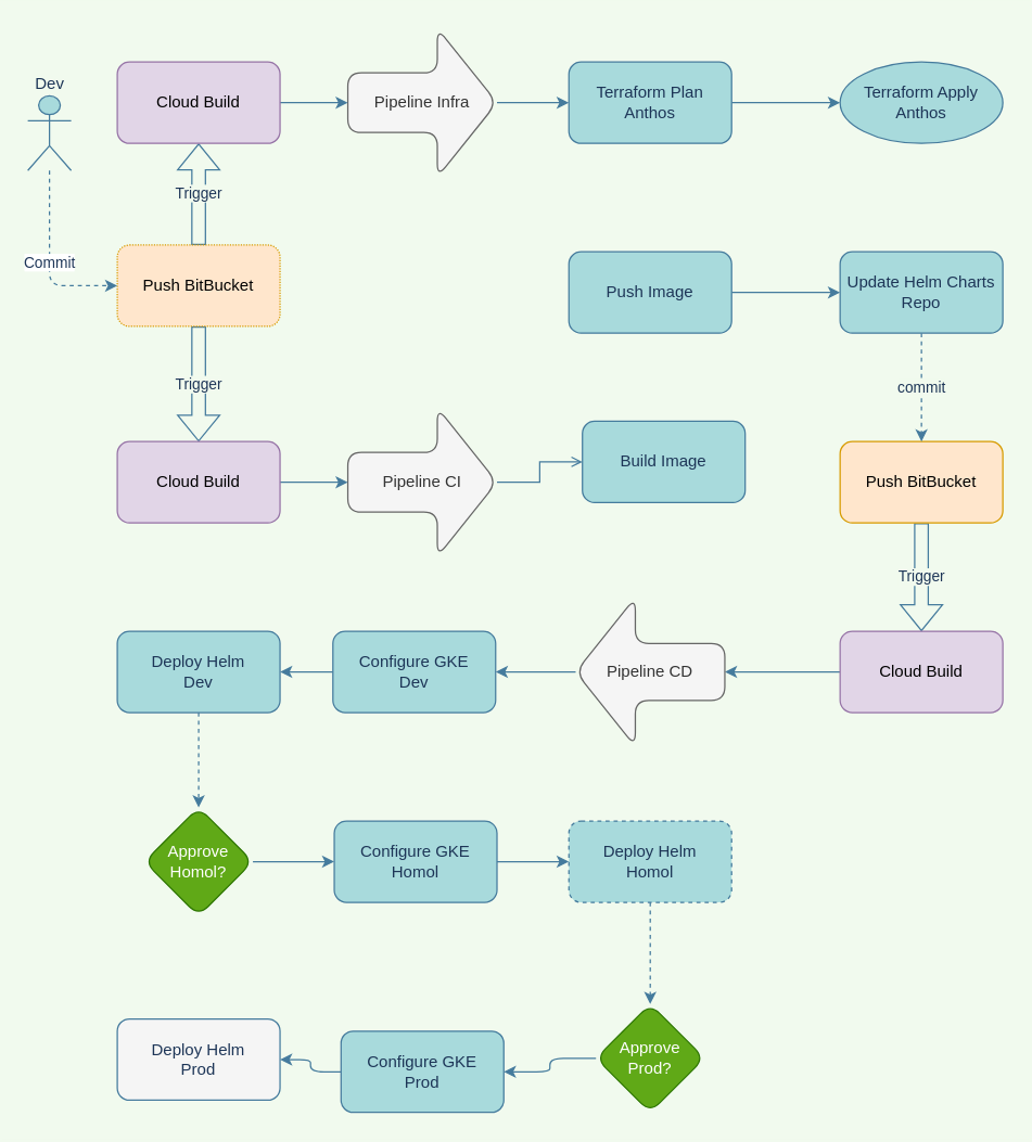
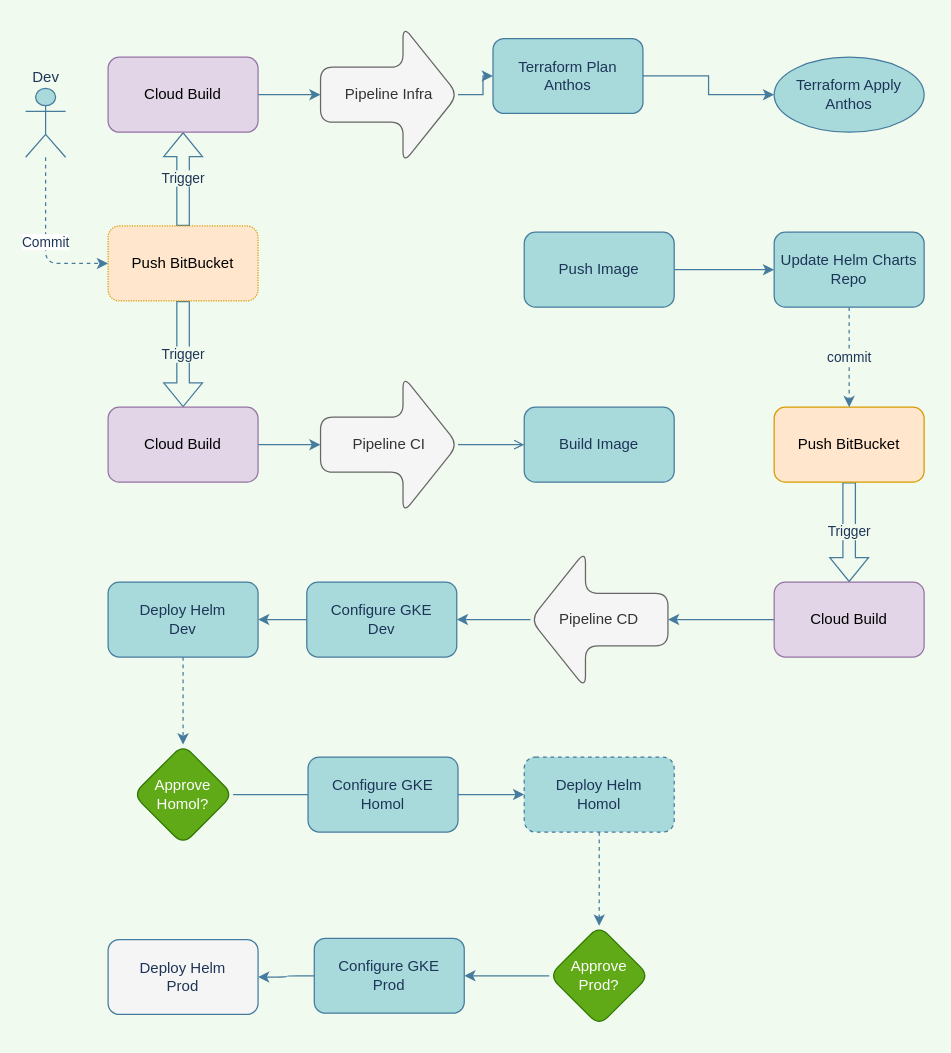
  <mxCell id="0" />
  <mxCell id="1" parent="0" />
  <mxCell id="2" value="Trigger" style="edgeStyle=orthogonalEdgeStyle;rounded=0;orthogonalLoop=1;jettySize=auto;html=1;shape=flexArrow;labelBackgroundColor=#F1FAEE;strokeColor=#457B9D;fontColor=#1D3557;" edge="1" parent="1" source="4" target="16"><mxGeometry relative="1" as="geometry" /></mxCell>
  <mxCell id="3" value="Trigger" style="edgeStyle=orthogonalEdgeStyle;rounded=0;orthogonalLoop=1;jettySize=auto;html=1;shape=flexArrow;labelBackgroundColor=#F1FAEE;strokeColor=#457B9D;fontColor=#1D3557;" edge="1" parent="1" source="4" target="18"><mxGeometry relative="1" as="geometry" /></mxCell>
  <mxCell id="4" value="Push BitBucket" style="rounded=1;whiteSpace=wrap;html=1;fillColor=#ffe6cc;strokeColor=#d79b00;dashed=1;dashPattern=1 1;" vertex="1" parent="1"><mxGeometry x="86" y="180" width="120" height="60" as="geometry" /></mxCell>
  <mxCell id="5" value="" style="edgeStyle=orthogonalEdgeStyle;rounded=0;orthogonalLoop=1;jettySize=auto;html=1;labelBackgroundColor=#F1FAEE;strokeColor=#457B9D;fontColor=#1D3557;" edge="1" parent="1" source="6" target="10"><mxGeometry relative="1" as="geometry" /></mxCell>
  <mxCell id="6" value="Pipeline Infra" style="shape=singleArrow;whiteSpace=wrap;html=1;arrowWidth=0.4;arrowSize=0.4;rounded=1;fillColor=#f5f5f5;strokeColor=#666666;fontColor=#333333;" vertex="1" parent="1"><mxGeometry x="256" y="20" width="110" height="110" as="geometry" /></mxCell>
  <mxCell id="7" value="" style="edgeStyle=orthogonalEdgeStyle;rounded=0;orthogonalLoop=1;jettySize=auto;html=1;labelBackgroundColor=#F1FAEE;strokeColor=#457B9D;fontColor=#1D3557;endArrow=open;" edge="1" parent="1" source="8" target="12"><mxGeometry relative="1" as="geometry" /></mxCell>
  <mxCell id="8" value="Pipeline CI" style="shape=singleArrow;whiteSpace=wrap;html=1;arrowWidth=0.4;arrowSize=0.4;rounded=1;fillColor=#f5f5f5;strokeColor=#666666;fontColor=#333333;" vertex="1" parent="1"><mxGeometry x="256" y="300" width="110" height="110" as="geometry" /></mxCell>
  <mxCell id="9" value="" style="edgeStyle=orthogonalEdgeStyle;rounded=0;orthogonalLoop=1;jettySize=auto;html=1;labelBackgroundColor=#F1FAEE;strokeColor=#457B9D;fontColor=#1D3557;" edge="1" parent="1" source="10" target="11"><mxGeometry relative="1" as="geometry" /></mxCell>
- <mxCell id="10" value="&lt;div&gt;Terraform Plan&lt;/div&gt;&lt;div&gt;Anthos&lt;br&gt;&lt;/div&gt;" style="whiteSpace=wrap;html=1;rounded=1;fillColor=#A8DADC;strokeColor=#457B9D;fontColor=#1D3557;" vertex="1" parent="1"><mxGeometry x="419" y="45" width="120" height="60" as="geometry" /></mxCell>
+ <mxCell id="10" value="&lt;div&gt;Terraform Plan&lt;/div&gt;&lt;div&gt;Anthos&lt;br&gt;&lt;/div&gt;" style="whiteSpace=wrap;html=1;rounded=1;fillColor=#A8DADC;strokeColor=#457B9D;fontColor=#1D3557;" vertex="1" parent="1"><mxGeometry x="394" y="30" width="120" height="60" as="geometry" /></mxCell>
  <mxCell id="11" value="&lt;div&gt;Terraform Apply&lt;/div&gt;&lt;div&gt;Anthos&lt;br&gt;&lt;/div&gt;" style="ellipse;whiteSpace=wrap;html=1;fillColor=#A8DADC;strokeColor=#457B9D;fontColor=#1D3557;" vertex="1" parent="1"><mxGeometry x="619" y="45" width="120" height="60" as="geometry" /></mxCell>
- <mxCell id="12" value="Build Image" style="whiteSpace=wrap;html=1;rounded=1;fillColor=#A8DADC;strokeColor=#457B9D;fontColor=#1D3557;" vertex="1" parent="1"><mxGeometry x="429" y="310" width="120" height="60" as="geometry" /></mxCell>
+ <mxCell id="12" value="Build Image" style="whiteSpace=wrap;html=1;rounded=1;fillColor=#A8DADC;strokeColor=#457B9D;fontColor=#1D3557;" vertex="1" parent="1"><mxGeometry x="419" y="325" width="120" height="60" as="geometry" /></mxCell>
  <mxCell id="13" value="Trigger" style="edgeStyle=orthogonalEdgeStyle;rounded=0;orthogonalLoop=1;jettySize=auto;html=1;shape=flexArrow;labelBackgroundColor=#F1FAEE;strokeColor=#457B9D;fontColor=#1D3557;" edge="1" parent="1" source="14" target="24"><mxGeometry relative="1" as="geometry" /></mxCell>
  <mxCell id="14" value="Push BitBucket" style="whiteSpace=wrap;html=1;rounded=1;fillColor=#ffe6cc;strokeColor=#d79b00;" vertex="1" parent="1"><mxGeometry x="619" y="325" width="120" height="60" as="geometry" /></mxCell>
  <mxCell id="15" value="" style="edgeStyle=orthogonalEdgeStyle;rounded=0;orthogonalLoop=1;jettySize=auto;html=1;labelBackgroundColor=#F1FAEE;strokeColor=#457B9D;fontColor=#1D3557;" edge="1" parent="1" source="16" target="6"><mxGeometry relative="1" as="geometry" /></mxCell>
  <mxCell id="16" value="Cloud Build" style="whiteSpace=wrap;html=1;rounded=1;fillColor=#e1d5e7;strokeColor=#9673a6;" vertex="1" parent="1"><mxGeometry x="86" y="45" width="120" height="60" as="geometry" /></mxCell>
  <mxCell id="17" value="" style="edgeStyle=orthogonalEdgeStyle;rounded=0;orthogonalLoop=1;jettySize=auto;html=1;labelBackgroundColor=#F1FAEE;strokeColor=#457B9D;fontColor=#1D3557;" edge="1" parent="1" source="18" target="8"><mxGeometry relative="1" as="geometry" /></mxCell>
  <mxCell id="18" value="Cloud Build" style="whiteSpace=wrap;html=1;rounded=1;fillColor=#e1d5e7;strokeColor=#9673a6;" vertex="1" parent="1"><mxGeometry x="86" y="325" width="120" height="60" as="geometry" /></mxCell>
  <mxCell id="19" value="" style="edgeStyle=orthogonalEdgeStyle;rounded=0;orthogonalLoop=1;jettySize=auto;html=1;labelBackgroundColor=#F1FAEE;strokeColor=#457B9D;fontColor=#1D3557;" edge="1" parent="1" source="20" target="22"><mxGeometry relative="1" as="geometry" /></mxCell>
  <mxCell id="20" value="Push Image" style="whiteSpace=wrap;html=1;rounded=1;fillColor=#A8DADC;strokeColor=#457B9D;fontColor=#1D3557;" vertex="1" parent="1"><mxGeometry x="419" y="185" width="120" height="60" as="geometry" /></mxCell>
  <mxCell id="21" value="commit" style="edgeStyle=orthogonalEdgeStyle;rounded=0;orthogonalLoop=1;jettySize=auto;html=1;labelBackgroundColor=#F1FAEE;strokeColor=#457B9D;fontColor=#1D3557;dashed=1;" edge="1" parent="1" source="22" target="14"><mxGeometry relative="1" as="geometry" /></mxCell>
  <mxCell id="22" value="Update Helm Charts Repo" style="whiteSpace=wrap;html=1;rounded=1;fillColor=#A8DADC;strokeColor=#457B9D;fontColor=#1D3557;" vertex="1" parent="1"><mxGeometry x="619" y="185" width="120" height="60" as="geometry" /></mxCell>
  <mxCell id="23" value="" style="edgeStyle=orthogonalEdgeStyle;curved=0;rounded=1;sketch=0;orthogonalLoop=1;jettySize=auto;html=1;fontColor=#1D3557;strokeColor=#457B9D;fillColor=#A8DADC;" edge="1" parent="1" source="24" target="26"><mxGeometry relative="1" as="geometry" /></mxCell>
  <mxCell id="24" value="Cloud Build" style="whiteSpace=wrap;html=1;rounded=1;fillColor=#e1d5e7;strokeColor=#9673a6;" vertex="1" parent="1"><mxGeometry x="619" y="465" width="120" height="60" as="geometry" /></mxCell>
  <mxCell id="25" value="" style="edgeStyle=orthogonalEdgeStyle;curved=0;rounded=1;sketch=0;orthogonalLoop=1;jettySize=auto;html=1;fontColor=#1D3557;strokeColor=#457B9D;fillColor=#A8DADC;" edge="1" parent="1" source="26" target="28"><mxGeometry relative="1" as="geometry" /></mxCell>
  <mxCell id="26" value="Pipeline CD" style="shape=singleArrow;whiteSpace=wrap;html=1;arrowWidth=0.382;arrowSize=0.4;rounded=1;rotation=0;horizontal=1;direction=west;fillColor=#f5f5f5;strokeColor=#666666;fontColor=#333333;" vertex="1" parent="1"><mxGeometry x="424" y="440" width="110" height="110" as="geometry" /></mxCell>
  <mxCell id="27" value="" style="edgeStyle=orthogonalEdgeStyle;curved=0;rounded=1;sketch=0;orthogonalLoop=1;jettySize=auto;html=1;fontColor=#1D3557;strokeColor=#457B9D;fillColor=#A8DADC;" edge="1" parent="1" source="28" target="30"><mxGeometry relative="1" as="geometry" /></mxCell>
  <mxCell id="28" value="&lt;div&gt;Configure GKE&lt;/div&gt;&lt;div&gt;Dev&lt;/div&gt;" style="whiteSpace=wrap;html=1;rounded=1;fontColor=#1D3557;strokeColor=#457B9D;fillColor=#A8DADC;" vertex="1" parent="1"><mxGeometry x="245" y="465" width="120" height="60" as="geometry" /></mxCell>
  <mxCell id="29" value="" style="edgeStyle=orthogonalEdgeStyle;curved=0;rounded=1;sketch=0;orthogonalLoop=1;jettySize=auto;html=1;dashed=1;fontColor=#1D3557;strokeColor=#457B9D;fillColor=#A8DADC;" edge="1" parent="1" source="30" target="34"><mxGeometry relative="1" as="geometry" /></mxCell>
  <mxCell id="30" value="&lt;div&gt;Deploy Helm&lt;/div&gt;&lt;div&gt;Dev&lt;br&gt;&lt;/div&gt;" style="whiteSpace=wrap;html=1;rounded=1;fontColor=#1D3557;strokeColor=#457B9D;fillColor=#A8DADC;" vertex="1" parent="1"><mxGeometry x="86" y="465" width="120" height="60" as="geometry" /></mxCell>
  <mxCell id="31" value="&lt;div&gt;Commit&lt;/div&gt;" style="edgeStyle=orthogonalEdgeStyle;curved=0;rounded=1;sketch=0;orthogonalLoop=1;jettySize=auto;html=1;fontColor=#1D3557;strokeColor=#457B9D;fillColor=#A8DADC;dashed=1;" edge="1" parent="1" source="32" target="4"><mxGeometry relative="1" as="geometry"><Array as="points"><mxPoint x="36" y="210" /></Array></mxGeometry></mxCell>
  <mxCell id="32" value="Dev" style="shape=umlActor;verticalLabelPosition=top;verticalAlign=bottom;html=1;outlineConnect=0;rounded=0;sketch=0;fontColor=#1D3557;strokeColor=#457B9D;fillColor=#A8DADC;labelPosition=center;align=center;" vertex="1" parent="1"><mxGeometry x="20" y="70" width="32" height="55" as="geometry" /></mxCell>
- <mxCell id="33" value="" style="edgeStyle=orthogonalEdgeStyle;curved=0;rounded=1;sketch=0;orthogonalLoop=1;jettySize=auto;html=1;fontColor=#1D3557;strokeColor=#457B9D;fillColor=#A8DADC;" edge="1" parent="1" source="34" target="36"><mxGeometry relative="1" as="geometry" /></mxCell>
+ <mxCell id="33" value="" style="edgeStyle=orthogonalEdgeStyle;curved=0;rounded=1;sketch=0;orthogonalLoop=1;jettySize=auto;html=1;fontColor=#1D3557;strokeColor=#457B9D;fillColor=#A8DADC;endArrow=none;" edge="1" parent="1" source="34" target="36"><mxGeometry relative="1" as="geometry" /></mxCell>
  <mxCell id="34" value="&lt;div&gt;Approve&lt;/div&gt;&lt;div&gt;Homol?&lt;/div&gt;" style="rhombus;whiteSpace=wrap;html=1;rounded=1;fontColor=#ffffff;strokeColor=#2D7600;fillColor=#60a917;" vertex="1" parent="1"><mxGeometry x="106" y="595" width="80" height="80" as="geometry" /></mxCell>
  <mxCell id="35" value="" style="edgeStyle=orthogonalEdgeStyle;curved=0;rounded=1;sketch=0;orthogonalLoop=1;jettySize=auto;html=1;fontColor=#1D3557;strokeColor=#457B9D;fillColor=#A8DADC;" edge="1" parent="1" source="36" target="38"><mxGeometry relative="1" as="geometry" /></mxCell>
  <mxCell id="36" value="&lt;div&gt;Configure GKE&lt;/div&gt;&lt;div&gt;Homol&lt;br&gt;&lt;/div&gt;" style="whiteSpace=wrap;html=1;rounded=1;fontColor=#1D3557;strokeColor=#457B9D;fillColor=#A8DADC;" vertex="1" parent="1"><mxGeometry x="246" y="605" width="120" height="60" as="geometry" /></mxCell>
  <mxCell id="37" value="" style="edgeStyle=orthogonalEdgeStyle;curved=0;rounded=1;sketch=0;orthogonalLoop=1;jettySize=auto;html=1;dashed=1;fontColor=#1D3557;strokeColor=#457B9D;fillColor=#A8DADC;" edge="1" parent="1" source="38" target="40"><mxGeometry relative="1" as="geometry" /></mxCell>
  <mxCell id="38" value="&lt;div&gt;Deploy Helm&lt;/div&gt;&lt;div&gt;Homol&lt;br&gt;&lt;/div&gt;" style="whiteSpace=wrap;html=1;rounded=1;fontColor=#1D3557;strokeColor=#457B9D;fillColor=#A8DADC;dashed=1;" vertex="1" parent="1"><mxGeometry x="419" y="605" width="120" height="60" as="geometry" /></mxCell>
  <mxCell id="39" value="" style="edgeStyle=orthogonalEdgeStyle;curved=0;rounded=1;sketch=0;orthogonalLoop=1;jettySize=auto;html=1;fontColor=#1D3557;strokeColor=#457B9D;fillColor=#A8DADC;" edge="1" parent="1" source="40" target="42"><mxGeometry relative="1" as="geometry" /></mxCell>
  <mxCell id="40" value="&lt;div&gt;Approve&lt;/div&gt;&lt;div&gt;Prod?&lt;br&gt;&lt;/div&gt;" style="rhombus;whiteSpace=wrap;html=1;rounded=1;fontColor=#ffffff;strokeColor=#2D7600;fillColor=#60a917;" vertex="1" parent="1"><mxGeometry x="439" y="740" width="80" height="80" as="geometry" /></mxCell>
  <mxCell id="41" value="" style="edgeStyle=orthogonalEdgeStyle;curved=0;rounded=1;sketch=0;orthogonalLoop=1;jettySize=auto;html=1;fontColor=#1D3557;strokeColor=#457B9D;fillColor=#A8DADC;" edge="1" parent="1" source="42" target="43"><mxGeometry relative="1" as="geometry" /></mxCell>
- <mxCell id="42" value="&lt;div&gt;Configure GKE&lt;/div&gt;&lt;div&gt;Prod&lt;br&gt;&lt;/div&gt;" style="whiteSpace=wrap;html=1;rounded=1;fontColor=#1D3557;strokeColor=#457B9D;fillColor=#A8DADC;" vertex="1" parent="1"><mxGeometry x="251" y="760" width="120" height="60" as="geometry" /></mxCell>
+ <mxCell id="42" value="&lt;div&gt;Configure GKE&lt;/div&gt;&lt;div&gt;Prod&lt;br&gt;&lt;/div&gt;" style="whiteSpace=wrap;html=1;rounded=1;fontColor=#1D3557;strokeColor=#457B9D;fillColor=#A8DADC;" vertex="1" parent="1"><mxGeometry x="251" y="750" width="120" height="60" as="geometry" /></mxCell>
  <mxCell id="43" value="&lt;div&gt;Deploy Helm&lt;/div&gt;&lt;div&gt;Prod&lt;br&gt;&lt;/div&gt;" style="whiteSpace=wrap;html=1;rounded=1;fontColor=#1D3557;strokeColor=#457B9D;fillColor=#f5f5f5;" vertex="1" parent="1"><mxGeometry x="86" y="751" width="120" height="60" as="geometry" /></mxCell>
